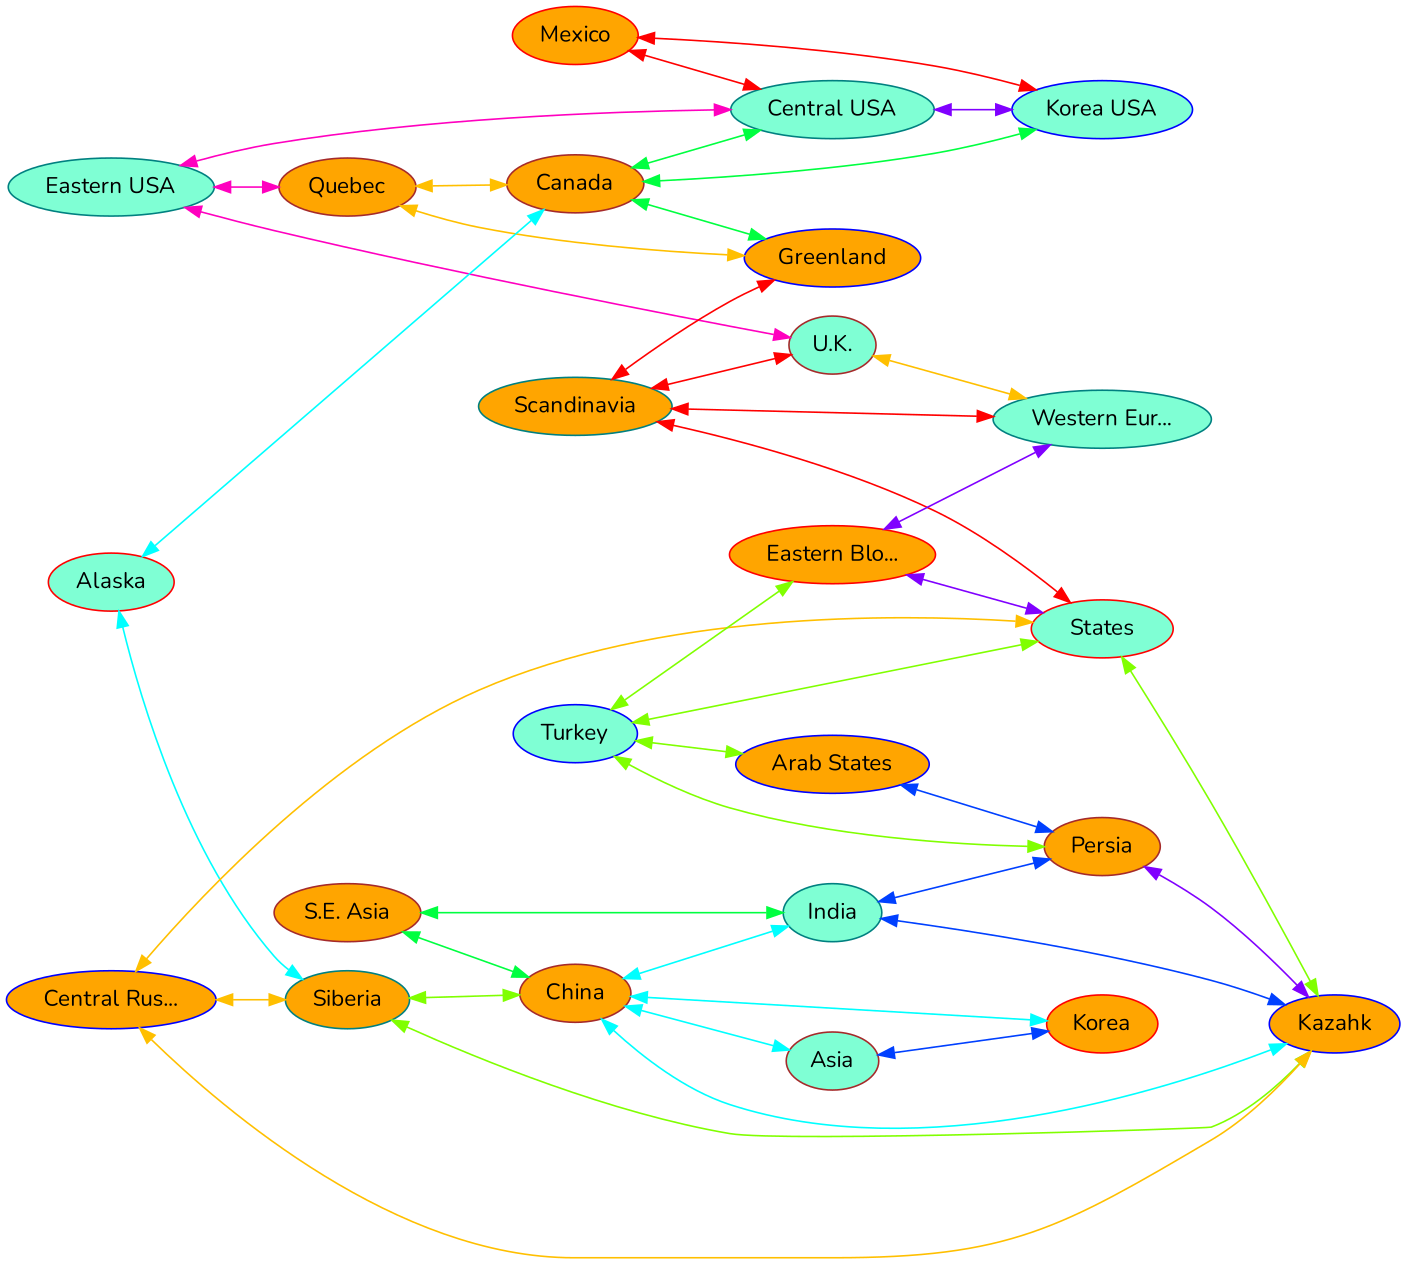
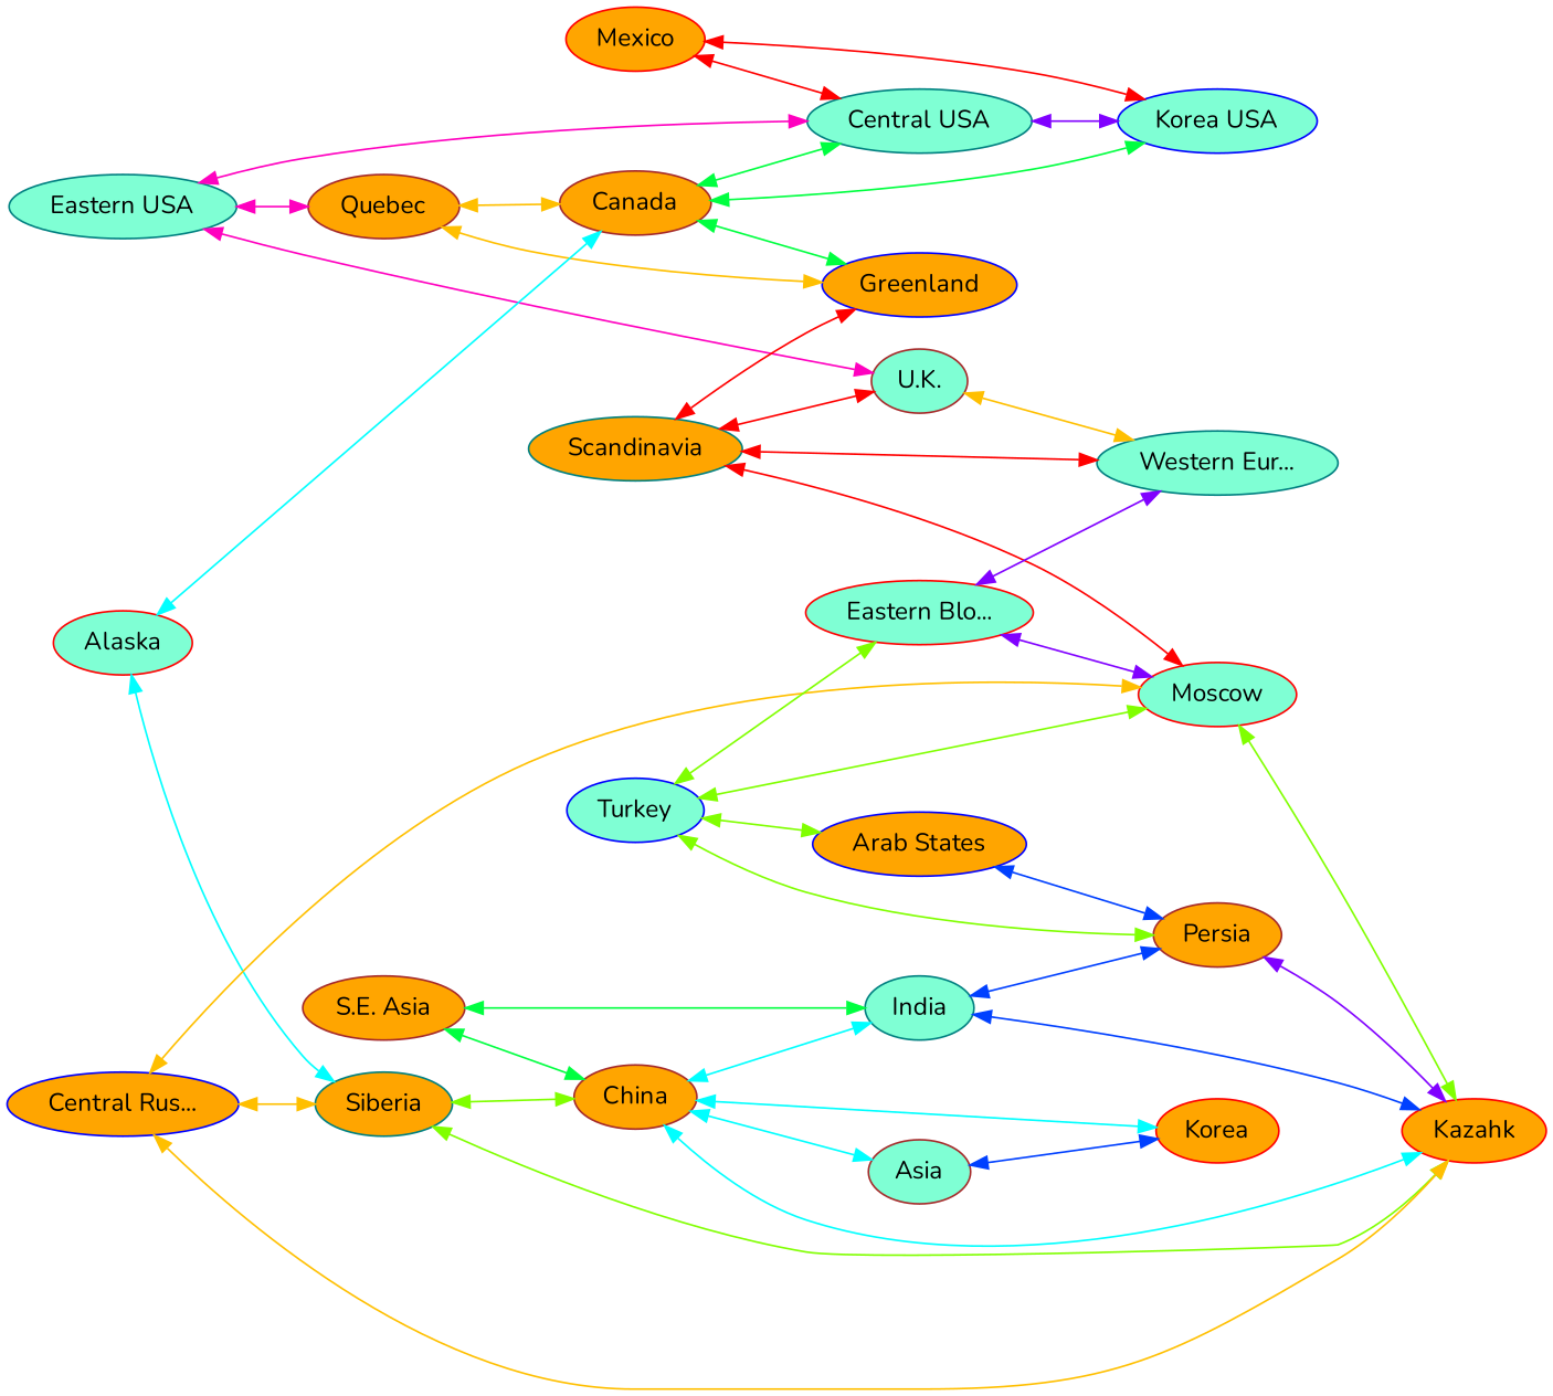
  graph {
    fontname=Nunito
    rankdir=LR
    node [color=brown fillcolor=orange fontname=Nunito style=filled]
    edge [color="0.25,1,1" dir=both fontname=Nunito]
    n1 [color=red label=Mexico]
    n2 [color=blue fillcolor=aquamarine label="Korea USA"]
    n3 [color=teal fillcolor=aquamarine label="Central USA"]
    n4 [color=teal fillcolor=aquamarine label="Eastern USA"]
    n5 [label=Quebec]
    n6 [fillcolor=aquamarine label="U.K."]
    n7 [label=Canada]
    n8 [color=blue label=Greenland]
    n9 [color=teal fillcolor=aquamarine label="Western Eur..."]
    n10 [color=red fillcolor=aquamarine label=Alaska]
    n11 [color=teal label=Siberia]
-   n12 [color=blue label=Kazahk]
+   n12 [color=red label=Kazahk]
    n13 [label=China]
    n14 [color=teal label=Scandinavia]
-   n15 [color=red fillcolor=aquamarine label=States]
-   n16 [color=red label="Eastern Blo..."]
+   n15 [color=red fillcolor=aquamarine label=Moscow]
+   n16 [color=red fillcolor=aquamarine label="Eastern Blo..."]
    n17 [color=blue label="Central Rus..."]
    n18 [fillcolor=aquamarine label=Asia]
    n19 [color=red label=Korea]
    n20 [color=teal fillcolor=aquamarine label=India]
    n21 [label=Persia]
    n22 [label="S.E. Asia"]
    n23 [color=blue fillcolor=aquamarine label=Turkey]
    n24 [color=blue label="Arab States"]
    n1 -- n2 [color="1,1,1"]
    n1 -- n3 [color="1,1,1"]
    n3 -- n2 [color="0.75,1,1"]
    n4 -- n3 [color="0.875,1,1"]
    n4 -- n5 [color="0.875,1,1"]
    n4 -- n6 [color="0.875,1,1"]
    n5 -- n7 [color="0.125,1,1"]
    n5 -- n8 [color="0.125,1,1"]
    n6 -- n9 [color="0.125,1,1"]
    n7 -- n2 [color="0.375,1,1"]
    n7 -- n3 [color="0.375,1,1"]
    n7 -- n8 [color="0.375,1,1"]
    n10 -- n7 [color="0.5,1,1"]
    n10 -- n11 [color="0.5,1,1"]
    n11 -- n12
    n11 -- n13
    n13 -- n12 [color="0.5,1,1"]
    n13 -- n18 [color="0.5,1,1"]
    n13 -- n19 [color="0.5,1,1"]
    n13 -- n20 [color="0.5,1,1"]
    n14 -- n6 [color="1,1,1"]
    n14 -- n8 [color="1,1,1"]
    n14 -- n9 [color="1,1,1"]
    n14 -- n15 [color="1,1,1"]
    n15 -- n12
    n16 -- n9 [color="0.75,1,1"]
    n16 -- n15 [color="0.75,1,1"]
    n17 -- n11 [color="0.125,1,1"]
    n17 -- n12 [color="0.125,1,1"]
    n17 -- n15 [color="0.125,1,1"]
    n18 -- n19 [color="0.625,1,1"]
    n20 -- n12 [color="0.625,1,1"]
    n20 -- n21 [color="0.625,1,1"]
    n21 -- n12 [color="0.75,1,1"]
    n22 -- n13 [color="0.375,1,1"]
    n22 -- n20 [color="0.375,1,1"]
    n23 -- n15
    n23 -- n16
    n23 -- n21
    n23 -- n24
    n24 -- n21 [color="0.625,1,1"]
  }
